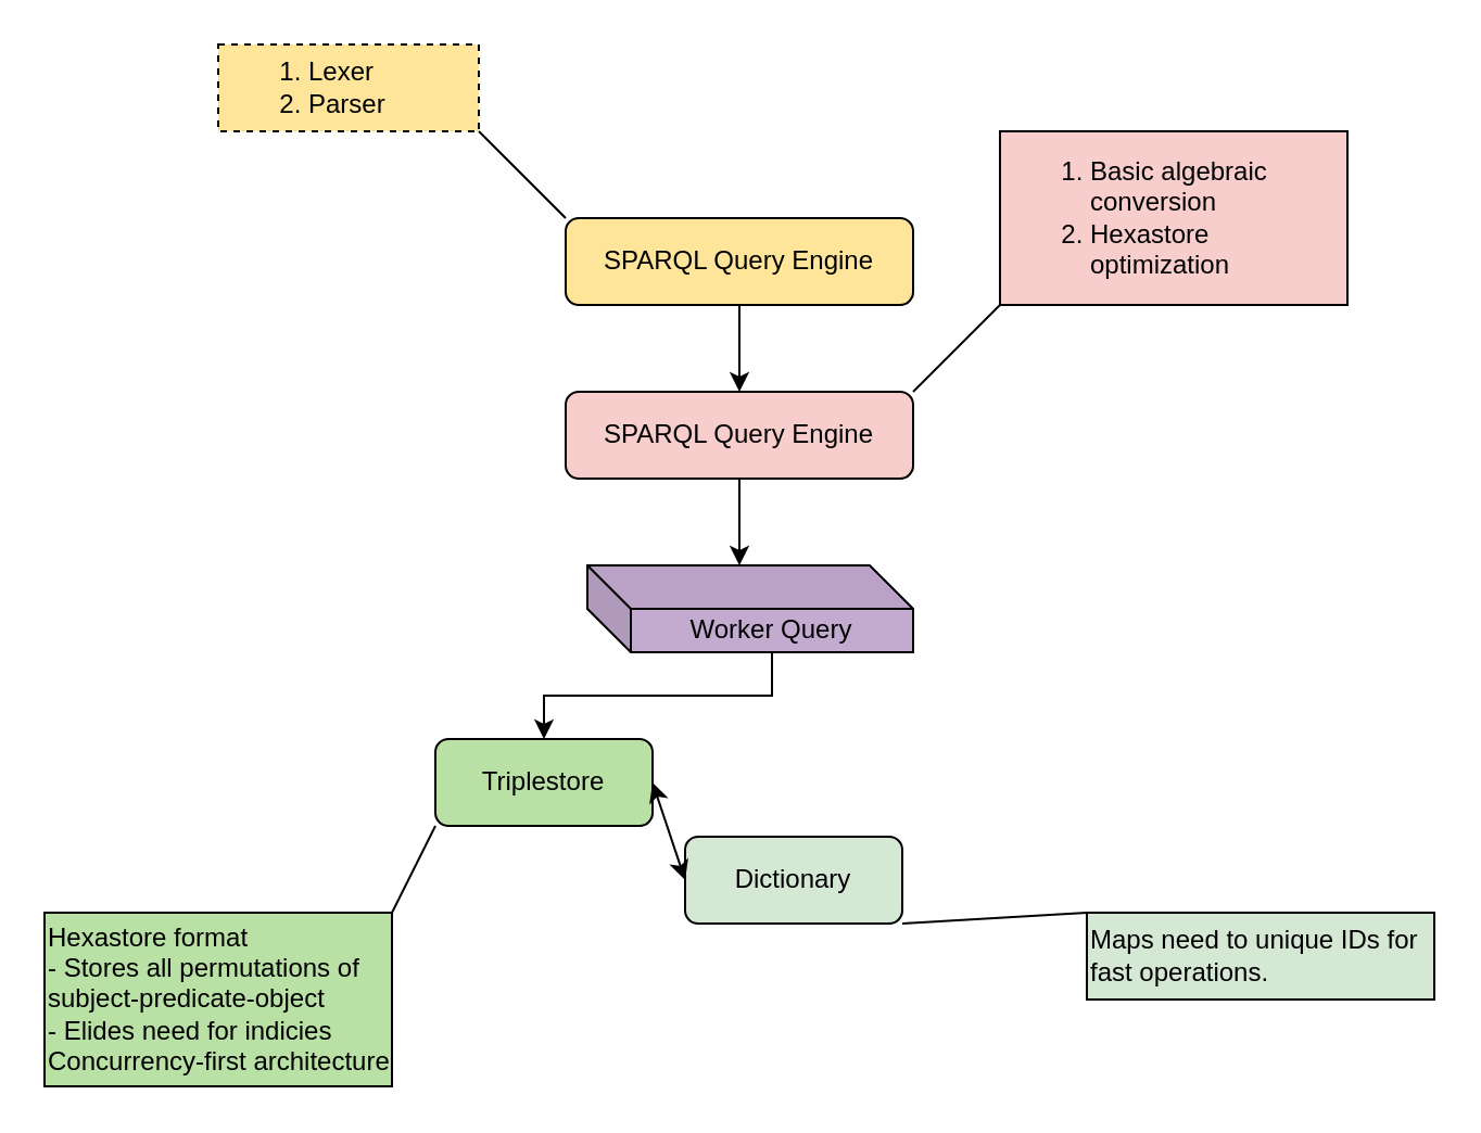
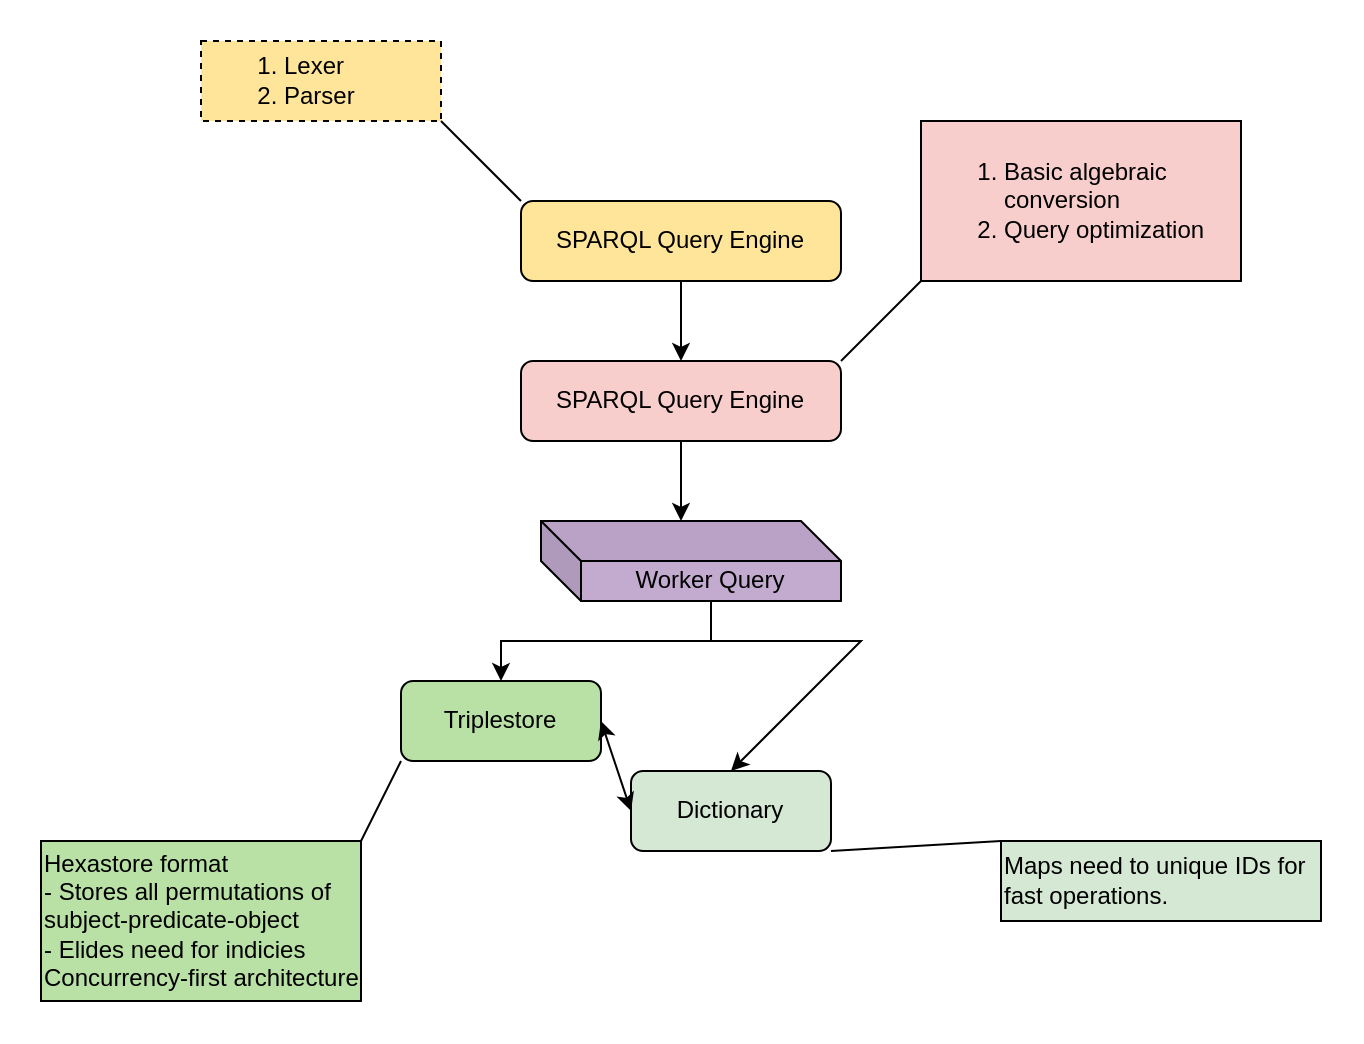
  <mxCell id="0" />
  <mxCell id="1" parent="0" />
  <mxCell id="2" value="SPARQL Query Engine" style="rounded=1;whiteSpace=wrap;html=1;fillColor=#FFE599;" vertex="1" parent="1"><mxGeometry x="260" y="100" width="160" height="40" as="geometry" /></mxCell>
  <mxCell id="3" value="Triplestore" style="rounded=1;whiteSpace=wrap;html=1;fillColor=#B9E0A5;" vertex="1" parent="1"><mxGeometry x="200" y="340" width="100" height="40" as="geometry" /></mxCell>
  <mxCell id="4" value="Dictionary" style="rounded=1;whiteSpace=wrap;html=1;fillColor=#D5E8D4;" vertex="1" parent="1"><mxGeometry x="315" y="385" width="100" height="40" as="geometry" /></mxCell>
  <mxCell id="5" value="&lt;ol&gt;&lt;li&gt;Lexer&lt;/li&gt;&lt;li&gt;Parser&lt;/li&gt;&lt;/ol&gt;" style="rounded=0;whiteSpace=wrap;html=1;align=left;fillColor=#FFE599;dashed=1;" vertex="1" parent="1"><mxGeometry x="100" y="20" width="120" height="40" as="geometry" /></mxCell>
  <mxCell id="6" value="" style="endArrow=none;html=1;rounded=0;entryX=1;entryY=1;entryDx=0;entryDy=0;exitX=0;exitY=0;exitDx=0;exitDy=0;" edge="1" parent="1" source="2" target="5"><mxGeometry width="50" height="50" relative="1" as="geometry"><mxPoint x="300" y="350" as="sourcePoint" /><mxPoint x="350" y="300" as="targetPoint" /></mxGeometry></mxCell>
  <mxCell id="7" value="&lt;div&gt;Hexastore format&lt;/div&gt;&lt;div&gt;- Stores all permutations of subject-predicate-object&lt;/div&gt;&lt;div&gt;- Elides need for indicies&lt;/div&gt;&lt;div&gt;Concurrency-first architecture&lt;/div&gt;" style="rounded=0;whiteSpace=wrap;html=1;align=left;fillColor=#B9E0A5;" vertex="1" parent="1"><mxGeometry x="20" y="420" width="160" height="80" as="geometry" /></mxCell>
  <mxCell id="8" value="" style="endArrow=none;html=1;rounded=0;exitX=1;exitY=0;exitDx=0;exitDy=0;entryX=0;entryY=1;entryDx=0;entryDy=0;" edge="1" parent="1" source="7" target="3"><mxGeometry width="50" height="50" relative="1" as="geometry"><mxPoint x="530" y="410" as="sourcePoint" /><mxPoint x="580" y="360" as="targetPoint" /></mxGeometry></mxCell>
  <mxCell id="9" value="Maps need to unique IDs for fast operations." style="rounded=0;whiteSpace=wrap;html=1;align=left;fillColor=#D5E8D4;" vertex="1" parent="1"><mxGeometry x="500" y="420" width="160" height="40" as="geometry" /></mxCell>
  <mxCell id="10" value="" style="endArrow=none;html=1;rounded=0;exitX=0;exitY=0;exitDx=0;exitDy=0;entryX=1;entryY=1;entryDx=0;entryDy=0;" edge="1" parent="1" source="9" target="4"><mxGeometry width="50" height="50" relative="1" as="geometry"><mxPoint x="250" y="480" as="sourcePoint" /><mxPoint x="270" y="440" as="targetPoint" /></mxGeometry></mxCell>
  <mxCell id="11" value="" style="endArrow=classic;startArrow=classic;html=1;rounded=0;exitX=1;exitY=0.5;exitDx=0;exitDy=0;entryX=0;entryY=0.5;entryDx=0;entryDy=0;" edge="1" parent="1" source="3" target="4"><mxGeometry width="50" height="50" relative="1" as="geometry"><mxPoint x="370" y="380" as="sourcePoint" /><mxPoint x="420" y="330" as="targetPoint" /></mxGeometry></mxCell>
  <mxCell id="12" value="SPARQL Query Engine" style="rounded=1;whiteSpace=wrap;html=1;fillColor=#F8CECC;" vertex="1" parent="1"><mxGeometry x="260" y="180" width="160" height="40" as="geometry" /></mxCell>
  <mxCell id="13" value="" style="endArrow=classic;html=1;rounded=0;exitX=0.5;exitY=1;exitDx=0;exitDy=0;entryX=0.5;entryY=0;entryDx=0;entryDy=0;" edge="1" parent="1" source="2" target="12"><mxGeometry width="50" height="50" relative="1" as="geometry"><mxPoint x="480" y="160" as="sourcePoint" /><mxPoint x="530" y="110" as="targetPoint" /></mxGeometry></mxCell>
- <mxCell id="14" value="&lt;ol&gt;&lt;li&gt;Basic algebraic conversion&lt;/li&gt;&lt;li&gt;Hexastore optimization&lt;/li&gt;&lt;/ol&gt;" style="rounded=0;whiteSpace=wrap;html=1;align=left;fillColor=#F8CECC;" vertex="1" parent="1"><mxGeometry x="460" y="60" width="160" height="80" as="geometry" /></mxCell>
+ <mxCell id="14" value="&lt;ol&gt;&lt;li&gt;Basic algebraic conversion&lt;/li&gt;&lt;li&gt;Query optimization&lt;/li&gt;&lt;/ol&gt;" style="rounded=0;whiteSpace=wrap;html=1;align=left;fillColor=#F8CECC;" vertex="1" parent="1"><mxGeometry x="460" y="60" width="160" height="80" as="geometry" /></mxCell>
  <mxCell id="15" value="" style="endArrow=none;html=1;rounded=0;entryX=0;entryY=1;entryDx=0;entryDy=0;exitX=1;exitY=0;exitDx=0;exitDy=0;" edge="1" parent="1" source="12" target="14"><mxGeometry width="50" height="50" relative="1" as="geometry"><mxPoint x="370" y="320" as="sourcePoint" /><mxPoint x="420" y="270" as="targetPoint" /></mxGeometry></mxCell>
  <mxCell id="16" value="Worker Query" style="shape=cube;whiteSpace=wrap;html=1;boundedLbl=1;backgroundOutline=1;darkOpacity=0.05;darkOpacity2=0.1;fillColor=#C3ABD0;" vertex="1" parent="1"><mxGeometry x="270" y="260" width="150" height="40" as="geometry" /></mxCell>
  <mxCell id="17" value="" style="endArrow=classic;html=1;rounded=0;exitX=0.5;exitY=1;exitDx=0;exitDy=0;entryX=0;entryY=0;entryDx=70;entryDy=0;entryPerimeter=0;" edge="1" parent="1" source="12" target="16"><mxGeometry width="50" height="50" relative="1" as="geometry"><mxPoint x="370" y="300" as="sourcePoint" /><mxPoint x="380" y="250" as="targetPoint" /></mxGeometry></mxCell>
  <mxCell id="18" value="" style="endArrow=classic;html=1;rounded=0;exitX=0;exitY=0;exitDx=85;exitDy=40;exitPerimeter=0;entryX=0.5;entryY=0;entryDx=0;entryDy=0;" edge="1" parent="1" source="16" target="3"><mxGeometry width="50" height="50" relative="1" as="geometry"><mxPoint x="370" y="300" as="sourcePoint" /><mxPoint x="420" y="250" as="targetPoint" /><Array as="points"><mxPoint x="355" y="320" /><mxPoint x="250" y="320" /></Array></mxGeometry></mxCell>
+ <mxCell id="19" value="" style="endArrow=classic;html=1;rounded=0;exitX=0;exitY=0;exitDx=85;exitDy=40;exitPerimeter=0;entryX=0.5;entryY=0;entryDx=0;entryDy=0;" edge="1" parent="1" source="16" target="4"><mxGeometry width="50" height="50" relative="1" as="geometry"><mxPoint x="370" y="300" as="sourcePoint" /><mxPoint x="420" y="250" as="targetPoint" /><Array as="points"><mxPoint x="355" y="320" /><mxPoint x="430" y="320" /></Array></mxGeometry></mxCell>
